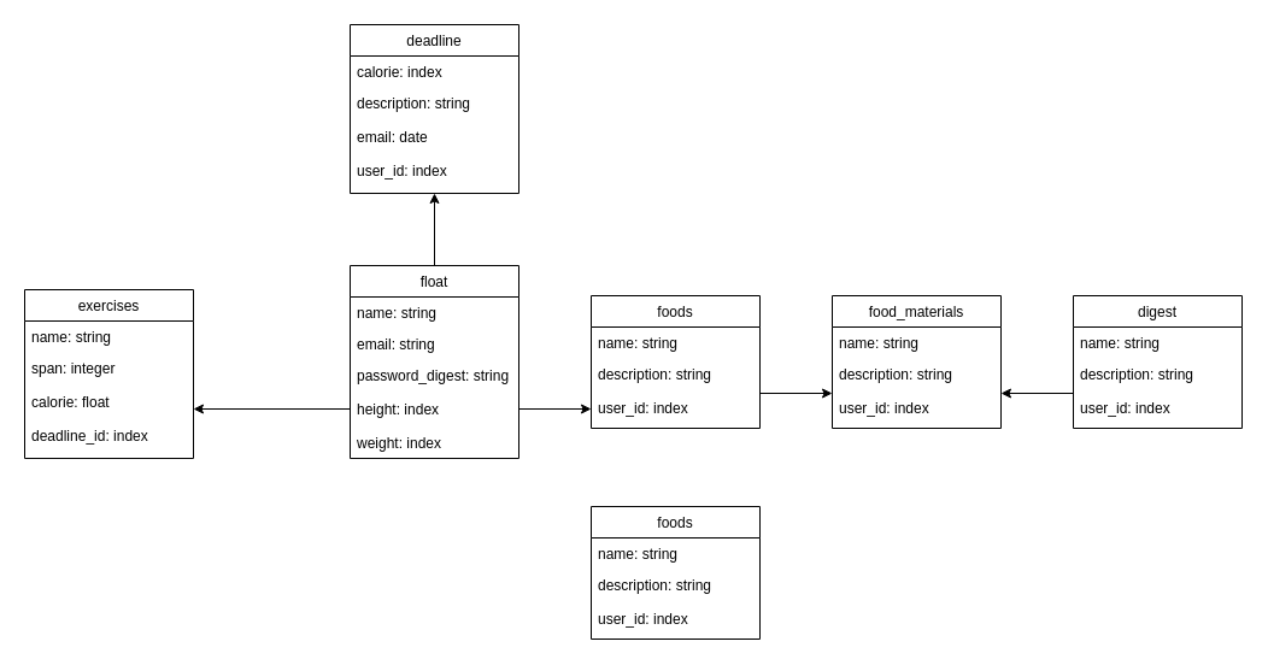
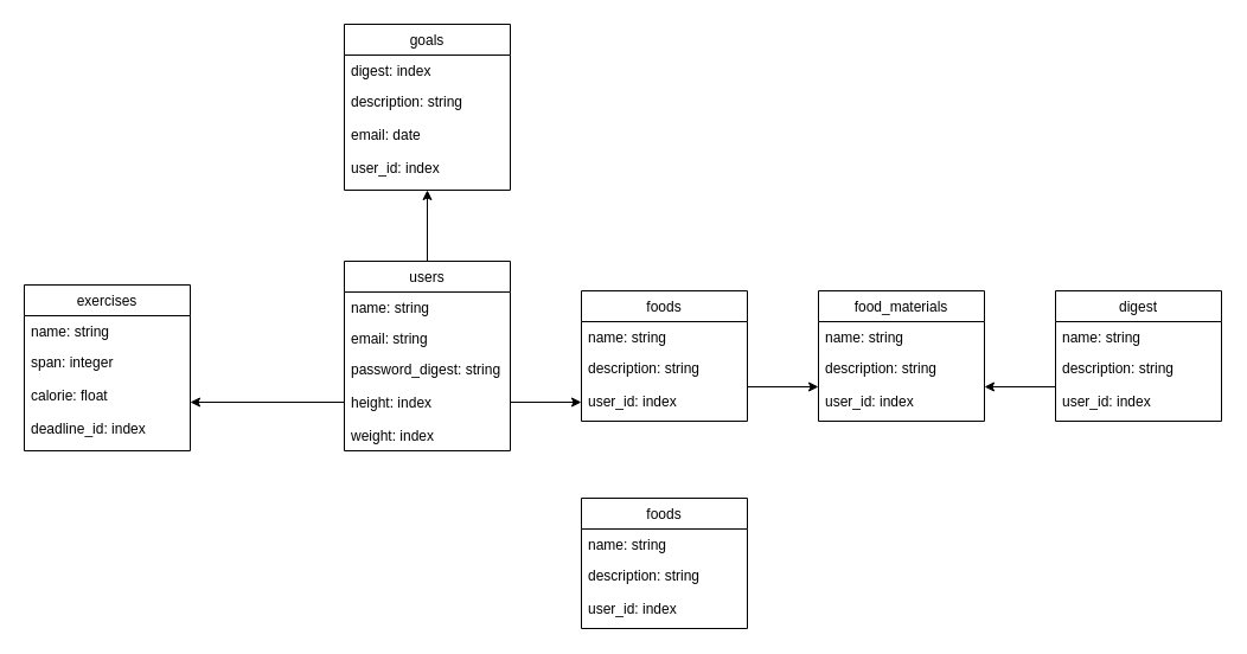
  <mxCell id="0" />
  <mxCell id="1" parent="0" />
  <mxCell id="2" style="edgeStyle=orthogonalEdgeStyle;rounded=0;orthogonalLoop=1;jettySize=auto;html=1;exitX=0.5;exitY=0;exitDx=0;exitDy=0;entryX=0.5;entryY=1;entryDx=0;entryDy=0;entryPerimeter=0;" edge="1" parent="1"><mxGeometry relative="1" as="geometry"><mxPoint x="360" y="220" as="sourcePoint" /><mxPoint x="360" y="160" as="targetPoint" /></mxGeometry></mxCell>
- <mxCell id="3" value="float" style="swimlane;fontStyle=0;childLayout=stackLayout;horizontal=1;startSize=26;fillColor=none;horizontalStack=0;resizeParent=1;resizeParentMax=0;resizeLast=0;collapsible=1;marginBottom=0;rounded=0;sketch=0;" vertex="1" parent="1"><mxGeometry x="290" y="220" width="140" height="160" as="geometry" /></mxCell>
+ <mxCell id="3" value="users" style="swimlane;fontStyle=0;childLayout=stackLayout;horizontal=1;startSize=26;fillColor=none;horizontalStack=0;resizeParent=1;resizeParentMax=0;resizeLast=0;collapsible=1;marginBottom=0;rounded=0;sketch=0;" vertex="1" parent="1"><mxGeometry x="290" y="220" width="140" height="160" as="geometry" /></mxCell>
  <mxCell id="4" value="name: string" style="text;strokeColor=none;fillColor=none;align=left;verticalAlign=top;spacingLeft=4;spacingRight=4;overflow=hidden;rotatable=0;points=[[0,0.5],[1,0.5]];portConstraint=eastwest;" vertex="1" parent="3"><mxGeometry y="26" width="140" height="26" as="geometry" /></mxCell>
  <mxCell id="5" value="email: string" style="text;strokeColor=none;fillColor=none;align=left;verticalAlign=top;spacingLeft=4;spacingRight=4;overflow=hidden;rotatable=0;points=[[0,0.5],[1,0.5]];portConstraint=eastwest;" vertex="1" parent="3"><mxGeometry y="52" width="140" height="26" as="geometry" /></mxCell>
  <mxCell id="6" value="password_digest: string&#10;&#10;height: index&#10;&#10;weight: index" style="text;strokeColor=none;fillColor=none;align=left;verticalAlign=top;spacingLeft=4;spacingRight=4;overflow=hidden;rotatable=0;points=[[0,0.5],[1,0.5]];portConstraint=eastwest;" vertex="1" parent="3"><mxGeometry y="78" width="140" height="82" as="geometry" /></mxCell>
- <mxCell id="7" value="deadline" style="swimlane;fontStyle=0;childLayout=stackLayout;horizontal=1;startSize=26;fillColor=none;horizontalStack=0;resizeParent=1;resizeParentMax=0;resizeLast=0;collapsible=1;marginBottom=0;rounded=0;sketch=0;" vertex="1" parent="1"><mxGeometry x="290" y="20" width="140" height="140" as="geometry" /></mxCell>
- <mxCell id="8" value="calorie: index" style="text;strokeColor=none;fillColor=none;align=left;verticalAlign=top;spacingLeft=4;spacingRight=4;overflow=hidden;rotatable=0;points=[[0,0.5],[1,0.5]];portConstraint=eastwest;" vertex="1" parent="7"><mxGeometry y="26" width="140" height="26" as="geometry" /></mxCell>
+ <mxCell id="7" value="goals" style="swimlane;fontStyle=0;childLayout=stackLayout;horizontal=1;startSize=26;fillColor=none;horizontalStack=0;resizeParent=1;resizeParentMax=0;resizeLast=0;collapsible=1;marginBottom=0;rounded=0;sketch=0;" vertex="1" parent="1"><mxGeometry x="290" y="20" width="140" height="140" as="geometry" /></mxCell>
+ <mxCell id="8" value="digest: index" style="text;strokeColor=none;fillColor=none;align=left;verticalAlign=top;spacingLeft=4;spacingRight=4;overflow=hidden;rotatable=0;points=[[0,0.5],[1,0.5]];portConstraint=eastwest;" vertex="1" parent="7"><mxGeometry y="26" width="140" height="26" as="geometry" /></mxCell>
  <mxCell id="9" value="description: string&#10;&#10;email: date&#10;&#10;user_id: index" style="text;strokeColor=none;fillColor=none;align=left;verticalAlign=top;spacingLeft=4;spacingRight=4;overflow=hidden;rotatable=0;points=[[0,0.5],[1,0.5]];portConstraint=eastwest;" vertex="1" parent="7"><mxGeometry y="52" width="140" height="88" as="geometry" /></mxCell>
  <mxCell id="10" value="foods" style="swimlane;fontStyle=0;childLayout=stackLayout;horizontal=1;startSize=26;fillColor=none;horizontalStack=0;resizeParent=1;resizeParentMax=0;resizeLast=0;collapsible=1;marginBottom=0;rounded=0;sketch=0;" vertex="1" parent="1"><mxGeometry x="490" y="245" width="140" height="110" as="geometry" /></mxCell>
  <mxCell id="11" value="name: string" style="text;strokeColor=none;fillColor=none;align=left;verticalAlign=top;spacingLeft=4;spacingRight=4;overflow=hidden;rotatable=0;points=[[0,0.5],[1,0.5]];portConstraint=eastwest;" vertex="1" parent="10"><mxGeometry y="26" width="140" height="26" as="geometry" /></mxCell>
  <mxCell id="12" value="description: string&#10;&#10;user_id: index" style="text;strokeColor=none;fillColor=none;align=left;verticalAlign=top;spacingLeft=4;spacingRight=4;overflow=hidden;rotatable=0;points=[[0,0.5],[1,0.5]];portConstraint=eastwest;" vertex="1" parent="10"><mxGeometry y="52" width="140" height="58" as="geometry" /></mxCell>
  <mxCell id="13" value="digest" style="swimlane;fontStyle=0;childLayout=stackLayout;horizontal=1;startSize=26;fillColor=none;horizontalStack=0;resizeParent=1;resizeParentMax=0;resizeLast=0;collapsible=1;marginBottom=0;rounded=0;sketch=0;" vertex="1" parent="1"><mxGeometry x="890" y="245" width="140" height="110" as="geometry" /></mxCell>
  <mxCell id="14" value="name: string" style="text;strokeColor=none;fillColor=none;align=left;verticalAlign=top;spacingLeft=4;spacingRight=4;overflow=hidden;rotatable=0;points=[[0,0.5],[1,0.5]];portConstraint=eastwest;" vertex="1" parent="13"><mxGeometry y="26" width="140" height="26" as="geometry" /></mxCell>
  <mxCell id="15" value="description: string&#10;&#10;user_id: index" style="text;strokeColor=none;fillColor=none;align=left;verticalAlign=top;spacingLeft=4;spacingRight=4;overflow=hidden;rotatable=0;points=[[0,0.5],[1,0.5]];portConstraint=eastwest;" vertex="1" parent="13"><mxGeometry y="52" width="140" height="58" as="geometry" /></mxCell>
  <mxCell id="16" value="food_materials" style="swimlane;fontStyle=0;childLayout=stackLayout;horizontal=1;startSize=26;fillColor=none;horizontalStack=0;resizeParent=1;resizeParentMax=0;resizeLast=0;collapsible=1;marginBottom=0;rounded=0;sketch=0;" vertex="1" parent="1"><mxGeometry x="690" y="245" width="140" height="110" as="geometry" /></mxCell>
  <mxCell id="17" value="name: string" style="text;strokeColor=none;fillColor=none;align=left;verticalAlign=top;spacingLeft=4;spacingRight=4;overflow=hidden;rotatable=0;points=[[0,0.5],[1,0.5]];portConstraint=eastwest;" vertex="1" parent="16"><mxGeometry y="26" width="140" height="26" as="geometry" /></mxCell>
  <mxCell id="18" value="description: string&#10;&#10;user_id: index" style="text;strokeColor=none;fillColor=none;align=left;verticalAlign=top;spacingLeft=4;spacingRight=4;overflow=hidden;rotatable=0;points=[[0,0.5],[1,0.5]];portConstraint=eastwest;" vertex="1" parent="16"><mxGeometry y="52" width="140" height="58" as="geometry" /></mxCell>
  <mxCell id="19" style="edgeStyle=orthogonalEdgeStyle;rounded=0;orthogonalLoop=1;jettySize=auto;html=1;exitX=0;exitY=0.5;exitDx=0;exitDy=0;entryX=1;entryY=0.5;entryDx=0;entryDy=0;" edge="1" parent="1" source="15" target="18"><mxGeometry relative="1" as="geometry" /></mxCell>
  <mxCell id="20" style="edgeStyle=orthogonalEdgeStyle;rounded=0;orthogonalLoop=1;jettySize=auto;html=1;exitX=1;exitY=0.5;exitDx=0;exitDy=0;entryX=0;entryY=0.5;entryDx=0;entryDy=0;" edge="1" parent="1" source="12" target="18"><mxGeometry relative="1" as="geometry" /></mxCell>
  <mxCell id="21" value="foods" style="swimlane;fontStyle=0;childLayout=stackLayout;horizontal=1;startSize=26;fillColor=none;horizontalStack=0;resizeParent=1;resizeParentMax=0;resizeLast=0;collapsible=1;marginBottom=0;rounded=0;sketch=0;" vertex="1" parent="1"><mxGeometry x="490" y="420" width="140" height="110" as="geometry" /></mxCell>
  <mxCell id="22" value="name: string" style="text;strokeColor=none;fillColor=none;align=left;verticalAlign=top;spacingLeft=4;spacingRight=4;overflow=hidden;rotatable=0;points=[[0,0.5],[1,0.5]];portConstraint=eastwest;" vertex="1" parent="21"><mxGeometry y="26" width="140" height="26" as="geometry" /></mxCell>
  <mxCell id="23" value="description: string&#10;&#10;user_id: index" style="text;strokeColor=none;fillColor=none;align=left;verticalAlign=top;spacingLeft=4;spacingRight=4;overflow=hidden;rotatable=0;points=[[0,0.5],[1,0.5]];portConstraint=eastwest;" vertex="1" parent="21"><mxGeometry y="52" width="140" height="58" as="geometry" /></mxCell>
  <mxCell id="24" value="exercises" style="swimlane;fontStyle=0;childLayout=stackLayout;horizontal=1;startSize=26;fillColor=none;horizontalStack=0;resizeParent=1;resizeParentMax=0;resizeLast=0;collapsible=1;marginBottom=0;rounded=0;sketch=0;" vertex="1" parent="1"><mxGeometry x="20" y="240" width="140" height="140" as="geometry" /></mxCell>
  <mxCell id="25" value="name: string" style="text;strokeColor=none;fillColor=none;align=left;verticalAlign=top;spacingLeft=4;spacingRight=4;overflow=hidden;rotatable=0;points=[[0,0.5],[1,0.5]];portConstraint=eastwest;" vertex="1" parent="24"><mxGeometry y="26" width="140" height="26" as="geometry" /></mxCell>
  <mxCell id="26" value="span: integer&#10;&#10;calorie: float&#10;&#10;deadline_id: index" style="text;strokeColor=none;fillColor=none;align=left;verticalAlign=top;spacingLeft=4;spacingRight=4;overflow=hidden;rotatable=0;points=[[0,0.5],[1,0.5]];portConstraint=eastwest;" vertex="1" parent="24"><mxGeometry y="52" width="140" height="88" as="geometry" /></mxCell>
  <mxCell id="27" style="edgeStyle=orthogonalEdgeStyle;rounded=0;orthogonalLoop=1;jettySize=auto;html=1;exitX=0;exitY=0.5;exitDx=0;exitDy=0;" edge="1" parent="1" source="6"><mxGeometry relative="1" as="geometry"><mxPoint x="160" y="339" as="targetPoint" /></mxGeometry></mxCell>
  <mxCell id="28" style="edgeStyle=orthogonalEdgeStyle;rounded=0;orthogonalLoop=1;jettySize=auto;html=1;exitX=1;exitY=0.5;exitDx=0;exitDy=0;entryX=0;entryY=0.724;entryDx=0;entryDy=0;entryPerimeter=0;" edge="1" parent="1" source="6" target="12"><mxGeometry relative="1" as="geometry" /></mxCell>
